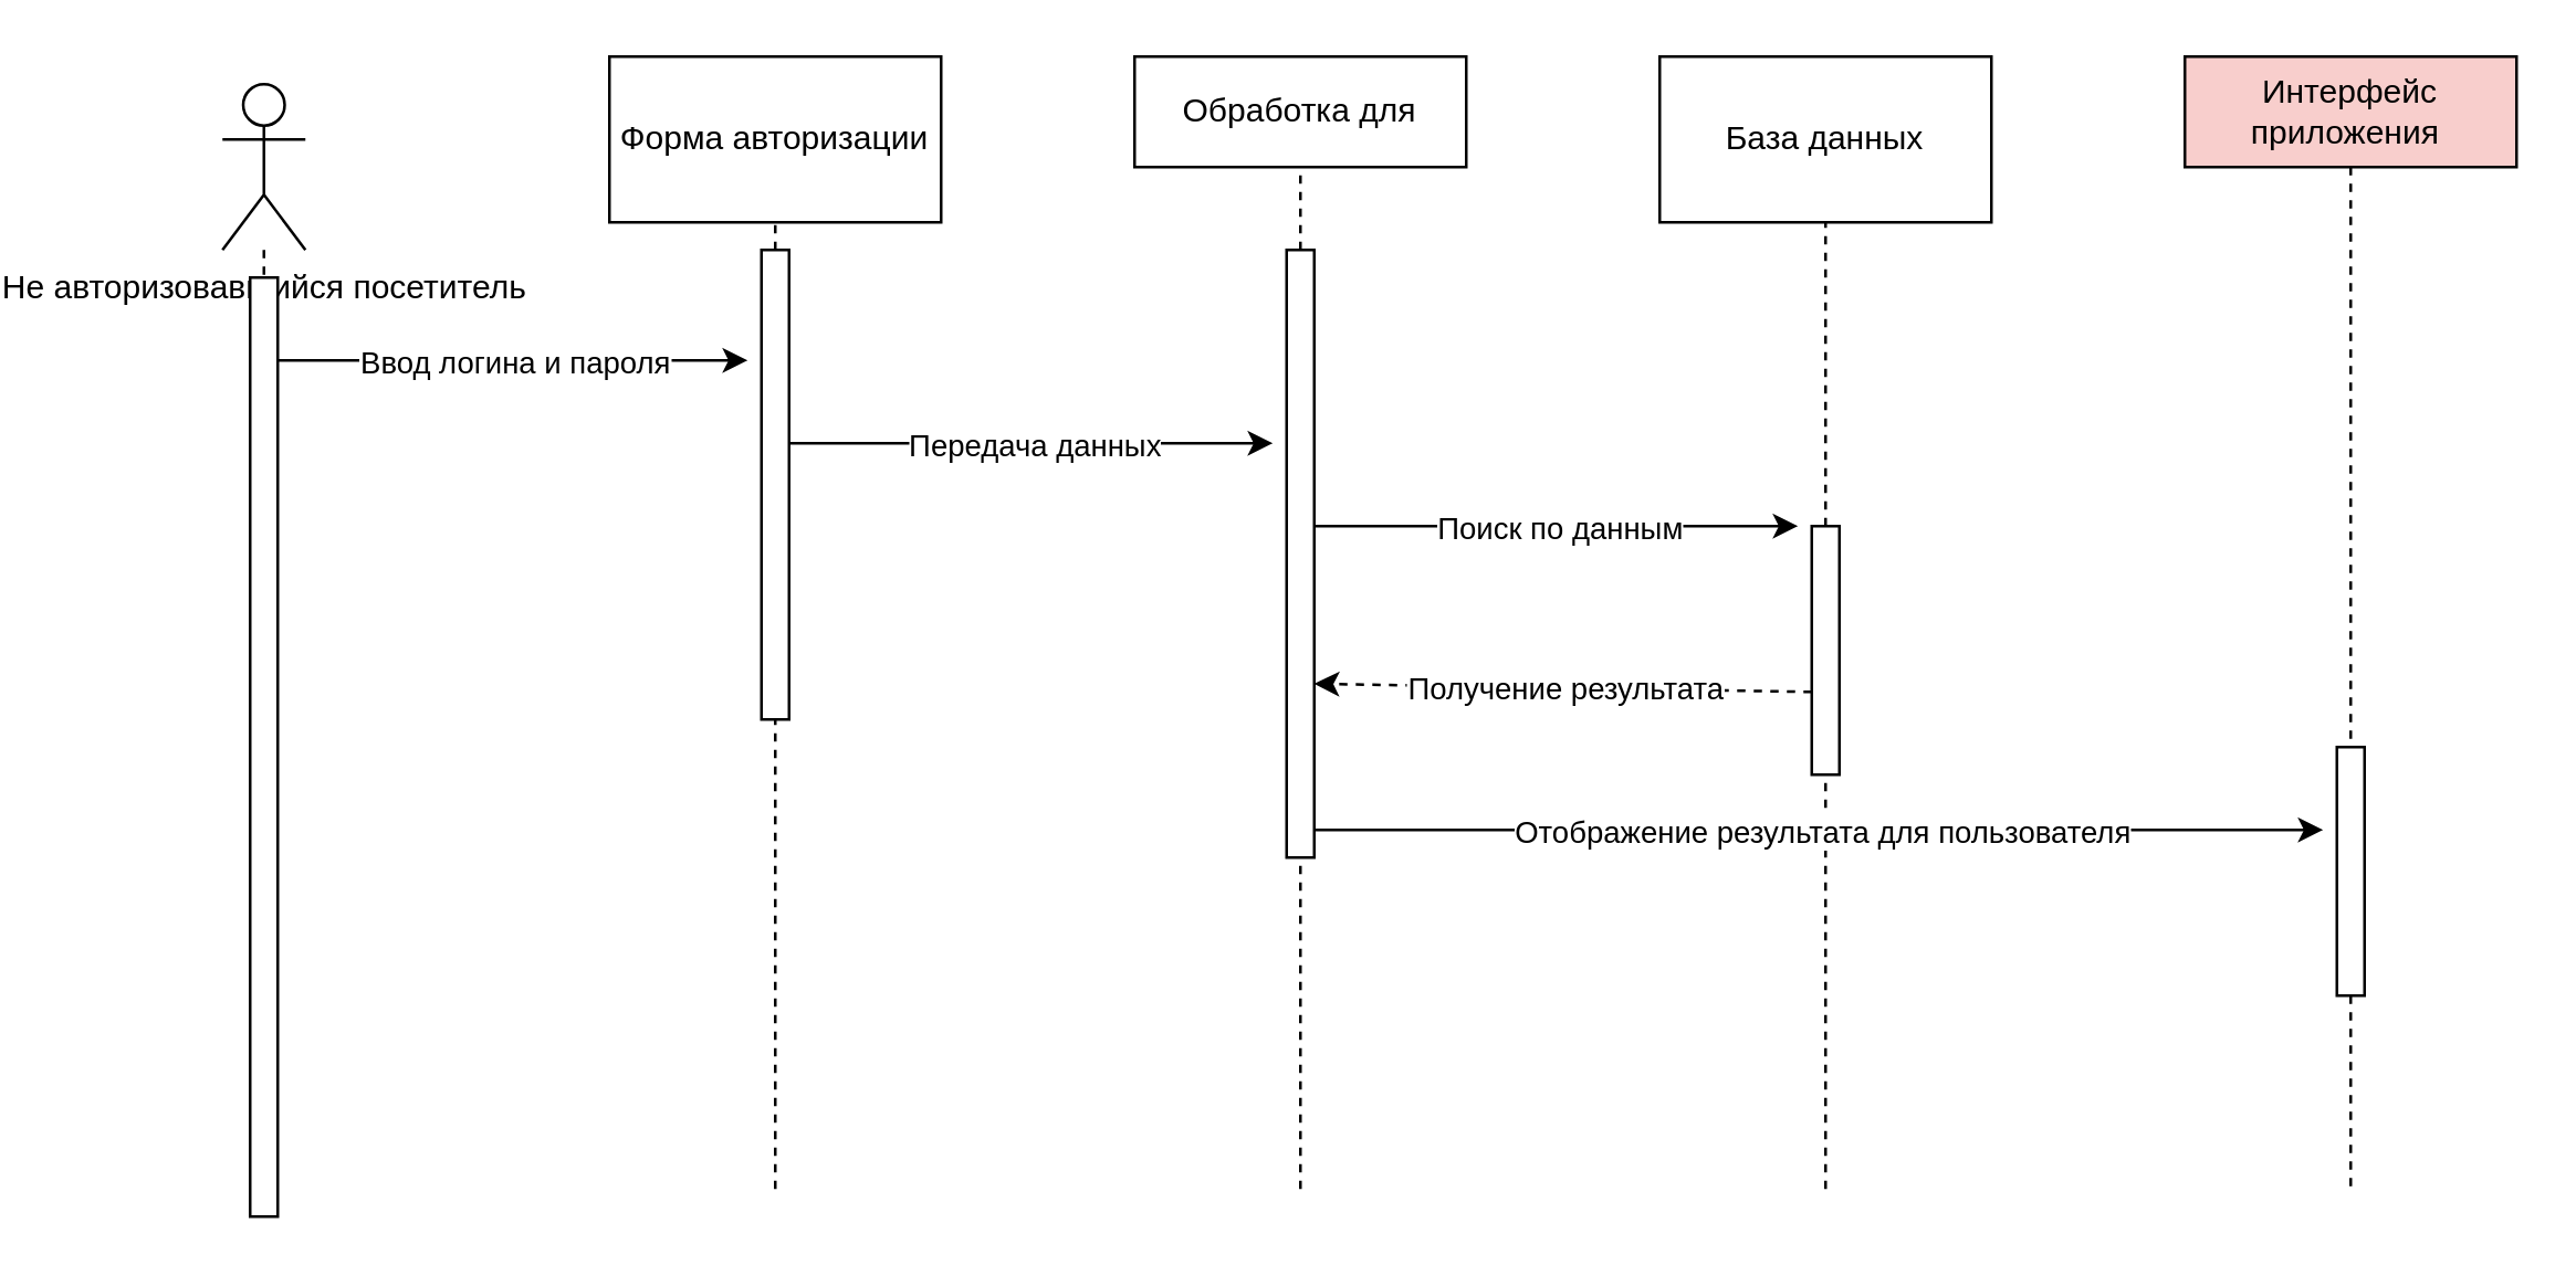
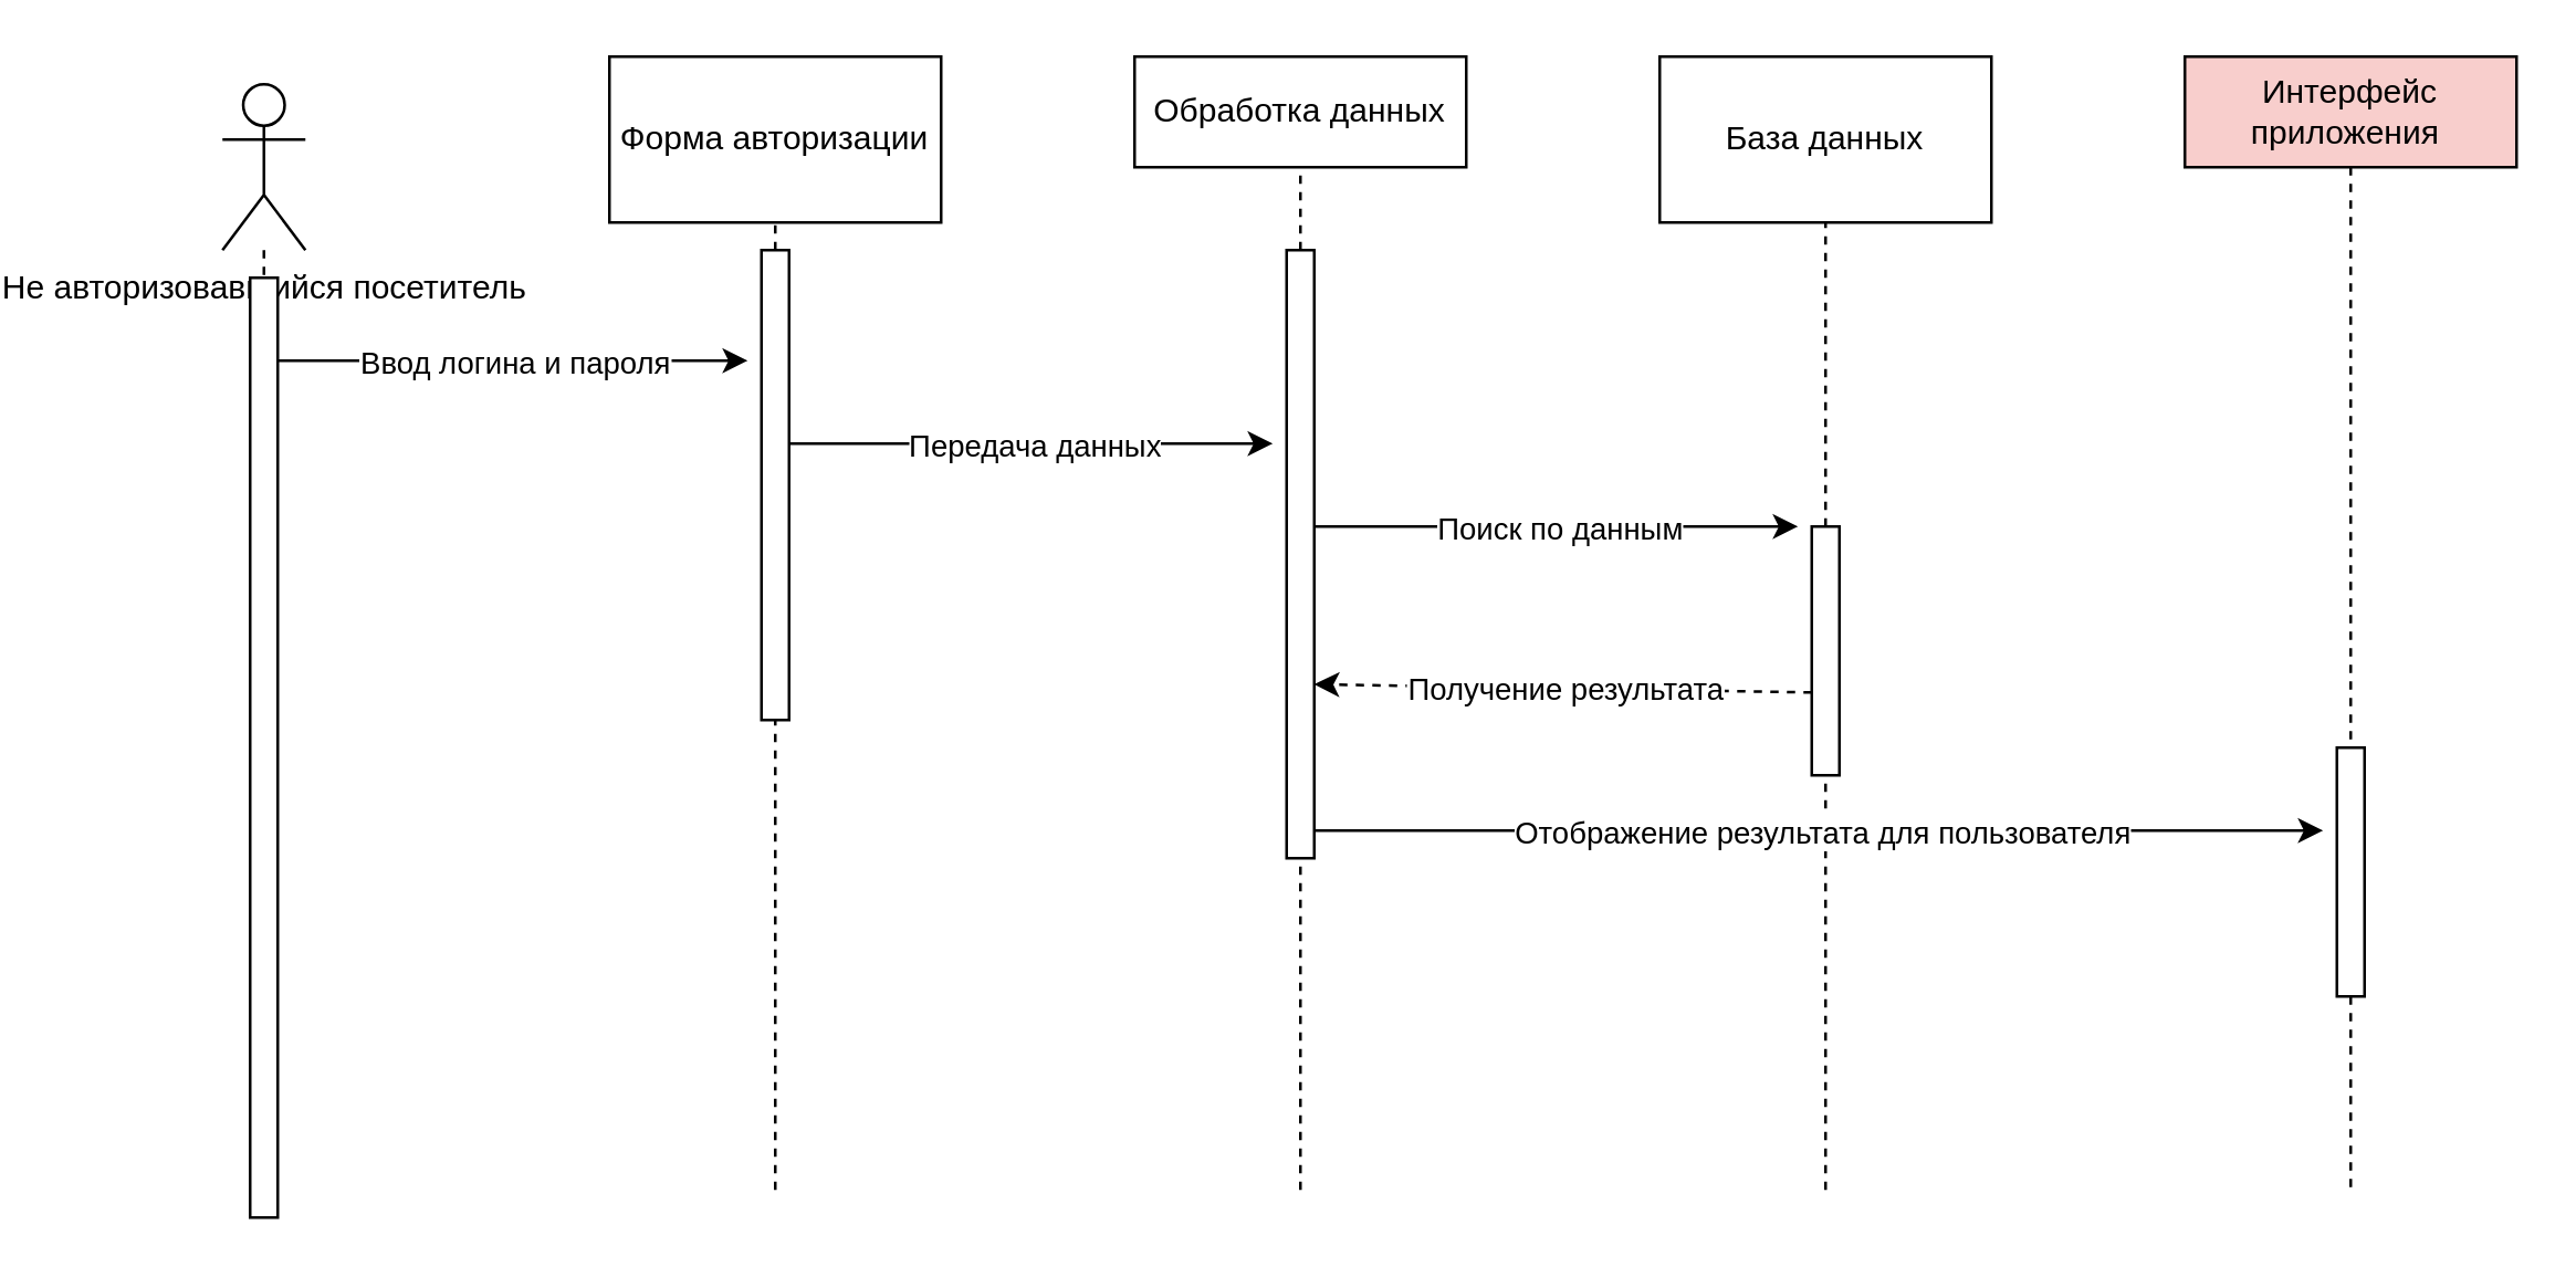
  <mxCell id="0" />
  <mxCell id="1" parent="0" />
  <mxCell id="2" value="Не авторизовавшийся посетитель" style="shape=umlActor;verticalLabelPosition=bottom;verticalAlign=top;html=1;outlineConnect=0;" vertex="1" parent="1"><mxGeometry x="20" y="30" width="30" height="60" as="geometry" /></mxCell>
  <mxCell id="3" value="Форма авторизации" style="rounded=0;whiteSpace=wrap;html=1;" vertex="1" parent="1"><mxGeometry x="160" y="20" width="120" height="60" as="geometry" /></mxCell>
- <mxCell id="4" value="Обработка для" style="rounded=0;whiteSpace=wrap;html=1;" vertex="1" parent="1"><mxGeometry x="350" y="20" width="120" height="40" as="geometry" /></mxCell>
+ <mxCell id="4" value="Обработка данных" style="rounded=0;whiteSpace=wrap;html=1;" vertex="1" parent="1"><mxGeometry x="350" y="20" width="120" height="40" as="geometry" /></mxCell>
  <mxCell id="5" value="База данных" style="rounded=0;whiteSpace=wrap;html=1;" vertex="1" parent="1"><mxGeometry x="540" y="20" width="120" height="60" as="geometry" /></mxCell>
  <mxCell id="6" value="Интерфейс приложения&amp;nbsp;" style="rounded=0;whiteSpace=wrap;html=1;fillColor=#f8cecc;" vertex="1" parent="1"><mxGeometry x="730" y="20" width="120" height="40" as="geometry" /></mxCell>
  <mxCell id="7" value="" style="endArrow=none;dashed=1;html=1;rounded=0;entryX=0.5;entryY=1;entryDx=0;entryDy=0;" edge="1" parent="1" source="9" target="3"><mxGeometry width="50" height="50" relative="1" as="geometry"><mxPoint x="220" y="430" as="sourcePoint" /><mxPoint x="200" y="90" as="targetPoint" /></mxGeometry></mxCell>
  <mxCell id="8" value="" style="endArrow=none;dashed=1;html=1;rounded=0;entryX=0.5;entryY=1;entryDx=0;entryDy=0;" edge="1" parent="1" target="9"><mxGeometry width="50" height="50" relative="1" as="geometry"><mxPoint x="220" y="430" as="sourcePoint" /><mxPoint x="220" y="60" as="targetPoint" /></mxGeometry></mxCell>
  <mxCell id="9" value="" style="rounded=0;whiteSpace=wrap;html=1;" vertex="1" parent="1"><mxGeometry x="215" y="90" width="10" height="170" as="geometry" /></mxCell>
  <mxCell id="10" value="" style="endArrow=none;dashed=1;html=1;rounded=0;entryX=0.5;entryY=1;entryDx=0;entryDy=0;" edge="1" parent="1" source="12" target="4"><mxGeometry width="50" height="50" relative="1" as="geometry"><mxPoint x="410" y="430" as="sourcePoint" /><mxPoint x="310" y="300" as="targetPoint" /></mxGeometry></mxCell>
  <mxCell id="11" value="" style="endArrow=none;dashed=1;html=1;rounded=0;entryX=0.5;entryY=1;entryDx=0;entryDy=0;" edge="1" parent="1" target="12"><mxGeometry width="50" height="50" relative="1" as="geometry"><mxPoint x="410" y="430" as="sourcePoint" /><mxPoint x="410" y="60" as="targetPoint" /></mxGeometry></mxCell>
  <mxCell id="12" value="" style="rounded=0;whiteSpace=wrap;html=1;" vertex="1" parent="1"><mxGeometry x="405" y="90" width="10" height="220" as="geometry" /></mxCell>
  <mxCell id="13" value="" style="endArrow=none;dashed=1;html=1;rounded=0;entryX=0.5;entryY=1;entryDx=0;entryDy=0;" edge="1" parent="1" source="15" target="5"><mxGeometry width="50" height="50" relative="1" as="geometry"><mxPoint x="600" y="430" as="sourcePoint" /><mxPoint x="510" y="300" as="targetPoint" /></mxGeometry></mxCell>
  <mxCell id="14" value="" style="endArrow=none;dashed=1;html=1;rounded=0;entryX=0.5;entryY=1;entryDx=0;entryDy=0;" edge="1" parent="1" target="15"><mxGeometry width="50" height="50" relative="1" as="geometry"><mxPoint x="600" y="430" as="sourcePoint" /><mxPoint x="600" y="60" as="targetPoint" /></mxGeometry></mxCell>
  <mxCell id="15" value="" style="rounded=0;whiteSpace=wrap;html=1;" vertex="1" parent="1"><mxGeometry x="595" y="190" width="10" height="90" as="geometry" /></mxCell>
  <mxCell id="16" value="" style="endArrow=classic;html=1;rounded=0;" edge="1" parent="1"><mxGeometry relative="1" as="geometry"><mxPoint x="40" y="130" as="sourcePoint" /><mxPoint x="210" y="130" as="targetPoint" /></mxGeometry></mxCell>
  <mxCell id="17" value="Ввод логина и пароля" style="edgeLabel;resizable=0;html=1;align=center;verticalAlign=middle;" connectable="0" vertex="1" parent="16"><mxGeometry relative="1" as="geometry" /></mxCell>
  <mxCell id="18" value="" style="endArrow=classic;html=1;rounded=0;" edge="1" parent="1"><mxGeometry relative="1" as="geometry"><mxPoint x="225" y="160" as="sourcePoint" /><mxPoint x="400" y="160" as="targetPoint" /></mxGeometry></mxCell>
  <mxCell id="19" value="Передача данных" style="edgeLabel;resizable=0;html=1;align=center;verticalAlign=middle;" connectable="0" vertex="1" parent="18"><mxGeometry relative="1" as="geometry" /></mxCell>
  <mxCell id="20" value="" style="endArrow=classic;html=1;rounded=0;" edge="1" parent="1"><mxGeometry relative="1" as="geometry"><mxPoint x="415" y="190" as="sourcePoint" /><mxPoint x="590" y="190" as="targetPoint" /></mxGeometry></mxCell>
  <mxCell id="21" value="Поиск по данным" style="edgeLabel;resizable=0;html=1;align=center;verticalAlign=middle;" connectable="0" vertex="1" parent="20"><mxGeometry relative="1" as="geometry" /></mxCell>
  <mxCell id="22" value="" style="endArrow=classic;html=1;rounded=0;entryX=1;entryY=0.714;entryDx=0;entryDy=0;entryPerimeter=0;dashed=1;" edge="1" parent="1" target="12"><mxGeometry relative="1" as="geometry"><mxPoint x="595" y="250" as="sourcePoint" /><mxPoint x="425" y="250" as="targetPoint" /></mxGeometry></mxCell>
  <mxCell id="23" value="Получение результата" style="edgeLabel;resizable=0;html=1;align=center;verticalAlign=middle;" connectable="0" vertex="1" parent="22"><mxGeometry relative="1" as="geometry" /></mxCell>
  <mxCell id="24" value="" style="endArrow=none;dashed=1;html=1;rounded=0;exitX=0.5;exitY=1;exitDx=0;exitDy=0;" edge="1" parent="1" source="29"><mxGeometry width="50" height="50" relative="1" as="geometry"><mxPoint x="930" y="160" as="sourcePoint" /><mxPoint x="790" y="430" as="targetPoint" /></mxGeometry></mxCell>
  <mxCell id="25" value="" style="endArrow=none;dashed=1;html=1;rounded=0;entryX=0.5;entryY=1;entryDx=0;entryDy=0;" edge="1" parent="1" source="27"><mxGeometry width="50" height="50" relative="1" as="geometry"><mxPoint x="530" y="160" as="sourcePoint" /><mxPoint x="35" y="440" as="targetPoint" /></mxGeometry></mxCell>
  <mxCell id="26" value="" style="endArrow=none;dashed=1;html=1;rounded=0;entryX=0.5;entryY=1;entryDx=0;entryDy=0;" edge="1" parent="1" source="2" target="27"><mxGeometry width="50" height="50" relative="1" as="geometry"><mxPoint x="35" y="60" as="sourcePoint" /><mxPoint x="35" y="440" as="targetPoint" /></mxGeometry></mxCell>
  <mxCell id="27" value="" style="rounded=0;whiteSpace=wrap;html=1;" vertex="1" parent="1"><mxGeometry x="30" y="100" width="10" height="340" as="geometry" /></mxCell>
  <mxCell id="28" value="" style="endArrow=none;dashed=1;html=1;rounded=0;exitX=0.5;exitY=1;exitDx=0;exitDy=0;" edge="1" parent="1" source="6" target="29"><mxGeometry width="50" height="50" relative="1" as="geometry"><mxPoint x="790" y="60" as="sourcePoint" /><mxPoint x="790" y="430" as="targetPoint" /></mxGeometry></mxCell>
  <mxCell id="29" value="" style="rounded=0;whiteSpace=wrap;html=1;" vertex="1" parent="1"><mxGeometry x="785" y="270" width="10" height="90" as="geometry" /></mxCell>
  <mxCell id="30" value="" style="endArrow=classic;html=1;rounded=0;" edge="1" parent="1"><mxGeometry relative="1" as="geometry"><mxPoint x="415" y="300" as="sourcePoint" /><mxPoint x="780" y="300" as="targetPoint" /></mxGeometry></mxCell>
  <mxCell id="31" value="Отображение результата для пользователя" style="edgeLabel;resizable=0;html=1;align=center;verticalAlign=middle;" connectable="0" vertex="1" parent="30"><mxGeometry relative="1" as="geometry" /></mxCell>
